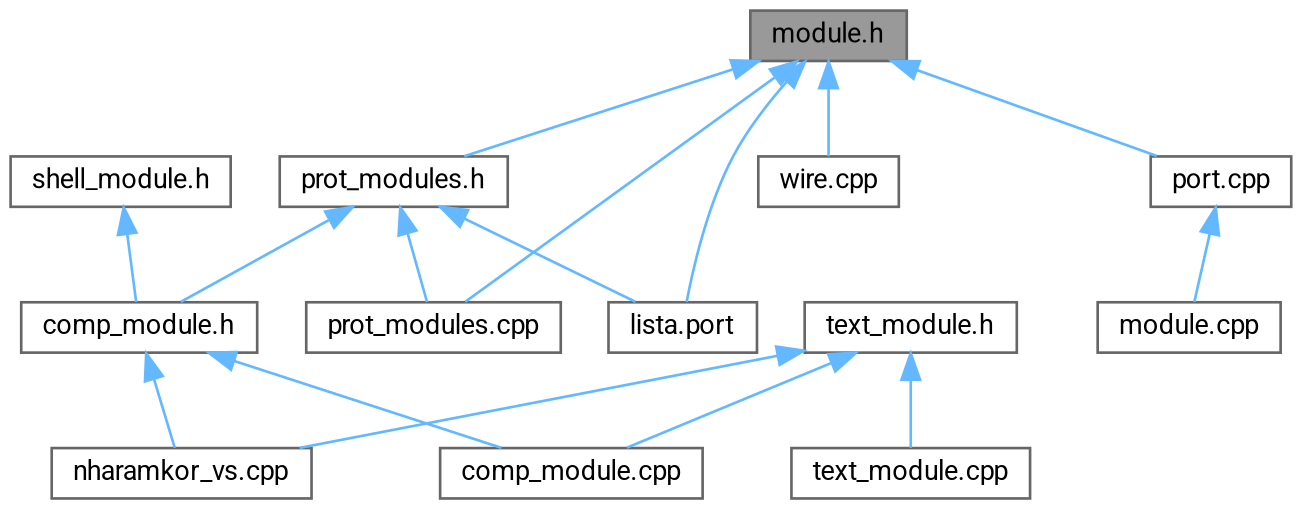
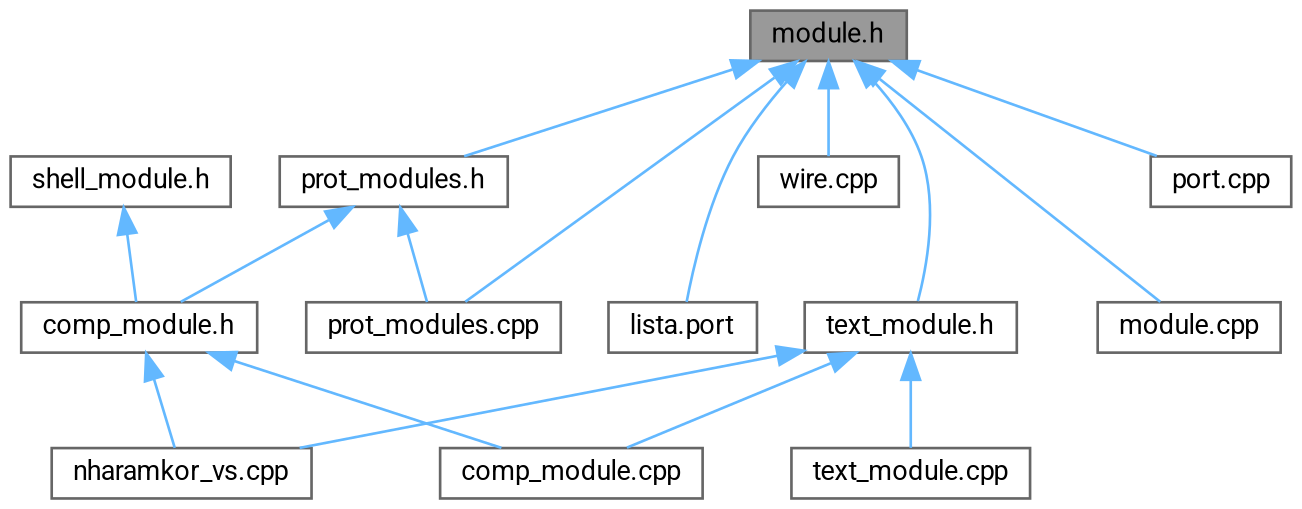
  digraph {
    fontname=Roboto
    node [color=grey40 fillcolor=white fontname=Roboto fontsize=10 shape=box style=filled]
    edge [color=steelblue1 dir=back fontname=Roboto fontsize=10 labelfontname=Helvetica labelfontsize=10 style=solid]
    n1 [color=gray40 fillcolor=grey60 fontcolor=black height=0.2 label="module.h" width=0.4]
    n2 [height=0.2 label="lista.port" width=0.4]
    n3 [height=0.2 label="module.cpp" width=0.4]
    n4 [height=0.2 label="port.cpp" width=0.4]
    n5 [height=0.2 label="prot_modules.cpp" width=0.4]
    n6 [height=0.2 label="prot_modules.h" width=0.4]
    n7 [height=0.2 label="text_module.h" width=0.4]
    n8 [height=0.2 label="wire.cpp" width=0.4]
    n9 [height=0.2 label="comp_module.h" width=0.4]
    n10 [height=0.2 label="shell_module.h" width=0.4]
    n11 [height=0.2 label="comp_module.cpp" width=0.4]
    n12 [height=0.2 label="nharamkor_vs.cpp" width=0.4]
    n13 [height=0.2 label="text_module.cpp" width=0.4]
    n1 -> n2
-   n4 -> n3
+   n1 -> n3
    n1 -> n4
    n1 -> n5
    n1 -> n6
+   n1 -> n7
    n1 -> n8
-   n6 -> n2
    n6 -> n5
    n6 -> n9
    n7 -> n11
    n7 -> n12
    n7 -> n13
    n9 -> n11
    n9 -> n12
    n10 -> n9
  }
